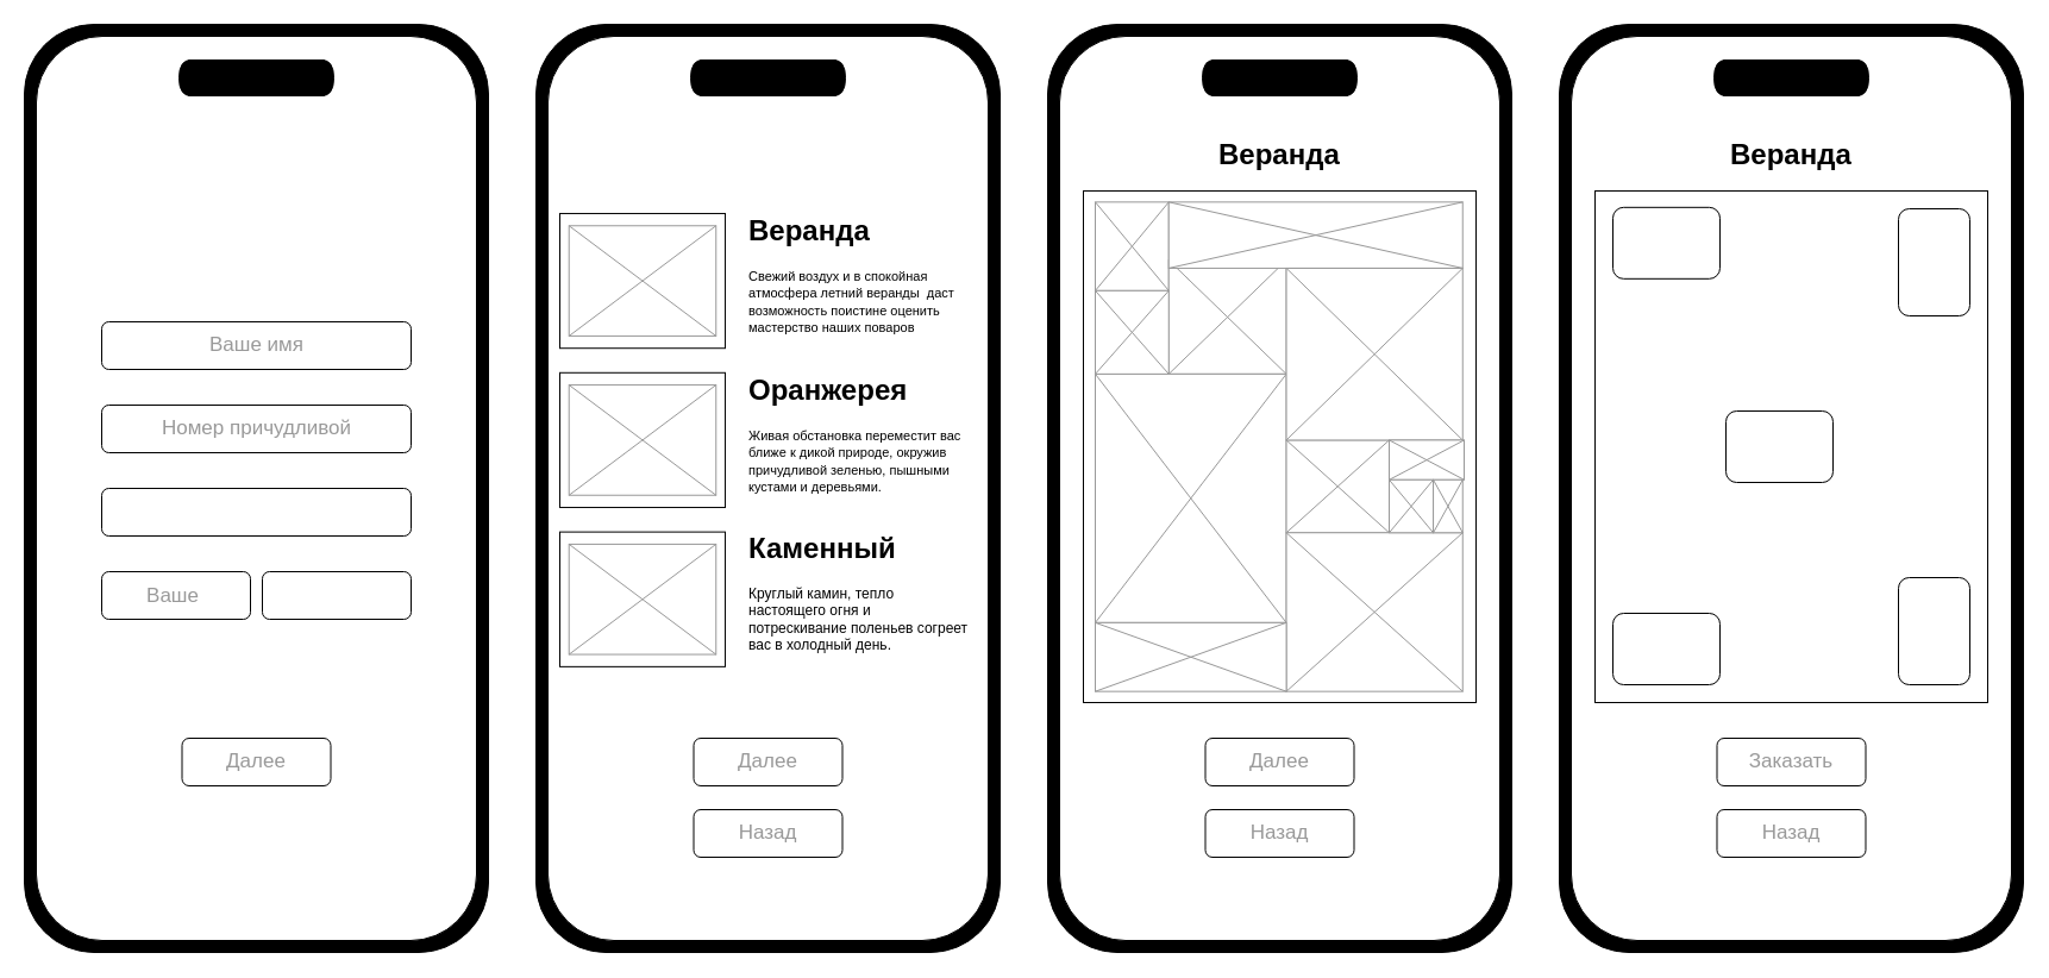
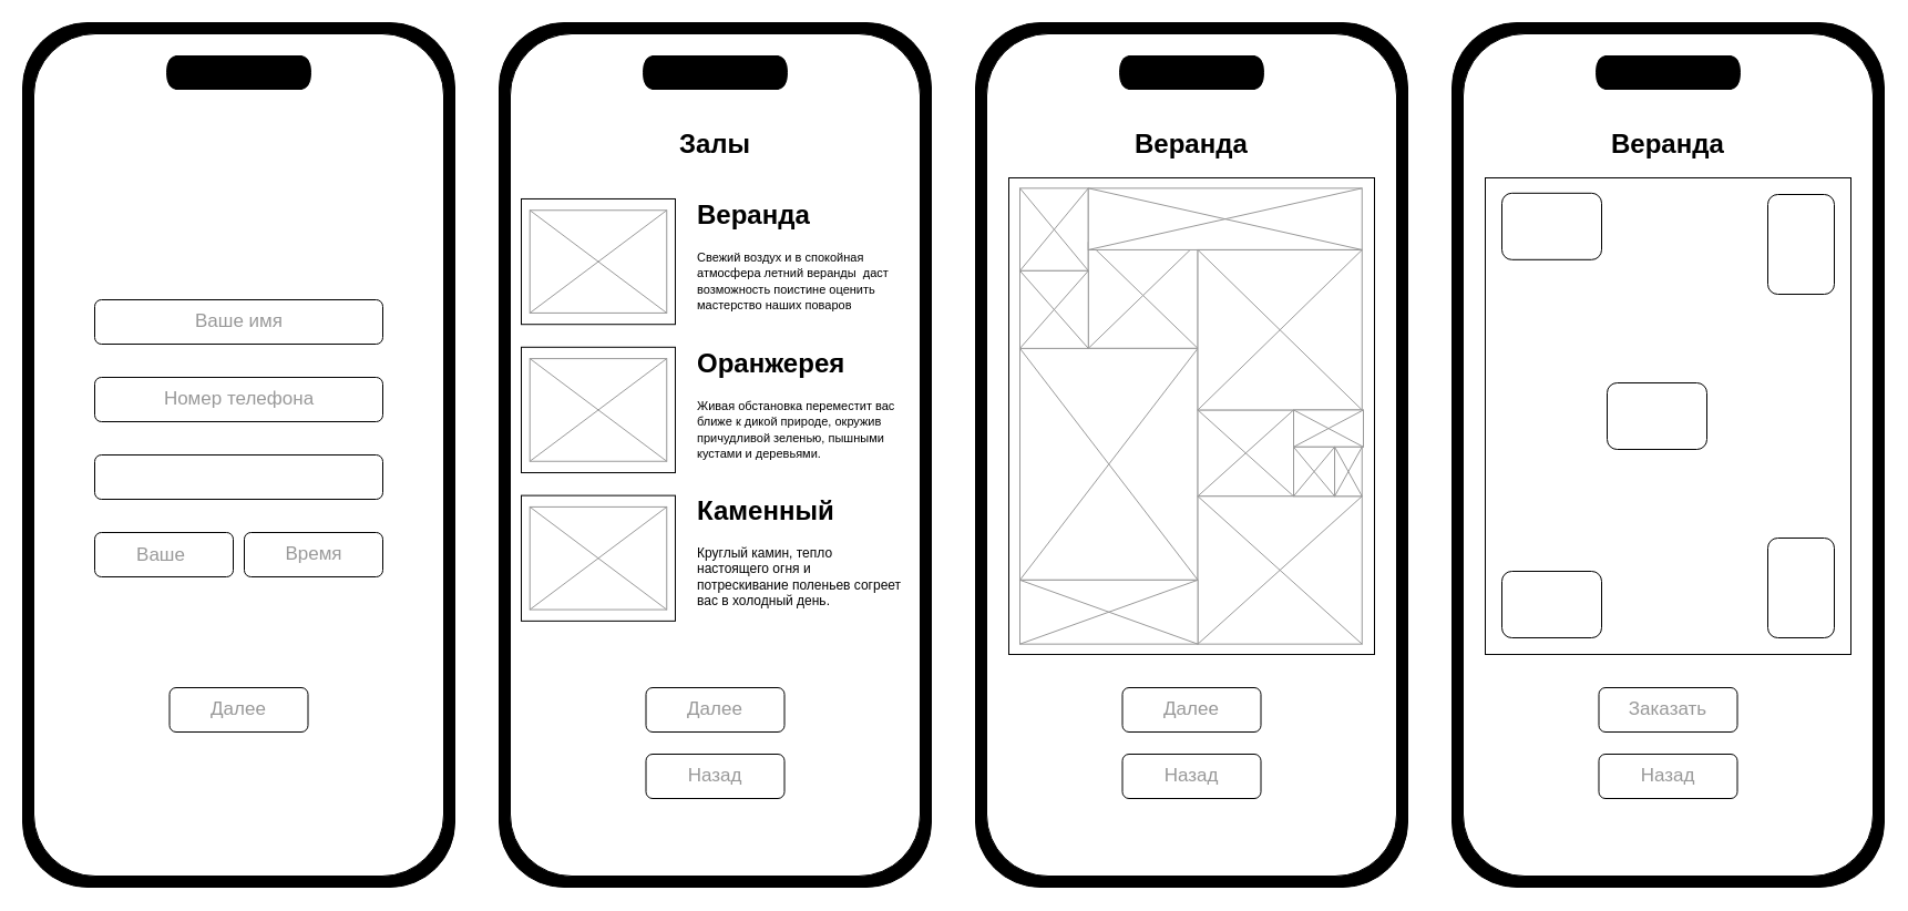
  <mxCell id="0" />
  <mxCell id="1" parent="0" />
  <mxCell id="2" value="" style="rounded=1;whiteSpace=wrap;html=1;strokeColor=#000000;fillColor=#000000;" parent="1" vertex="1"><mxGeometry x="20" y="20" width="390" height="780" as="geometry" /></mxCell>
  <mxCell id="3" value="" style="rounded=1;whiteSpace=wrap;html=1;" parent="1" vertex="1"><mxGeometry x="30" y="30" width="370" height="760" as="geometry" /></mxCell>
  <mxCell id="4" value="" style="rounded=1;whiteSpace=wrap;html=1;fillColor=#000000;" parent="1" vertex="1"><mxGeometry x="155" y="50" width="120" height="30" as="geometry" /></mxCell>
  <mxCell id="5" value="" style="shape=or;whiteSpace=wrap;html=1;fillColor=#000000;" parent="1" vertex="1"><mxGeometry x="270" y="50" width="10" height="30" as="geometry" /></mxCell>
  <mxCell id="6" value="" style="shape=or;whiteSpace=wrap;html=1;rotation=-180;fillColor=#000000;" parent="1" vertex="1"><mxGeometry x="150" y="50" width="10" height="30" as="geometry" /></mxCell>
  <mxCell id="7" value="" style="rounded=1;whiteSpace=wrap;html=1;" parent="1" vertex="1"><mxGeometry x="85" y="270" width="260" height="40" as="geometry" /></mxCell>
  <mxCell id="8" value="" style="rounded=1;whiteSpace=wrap;html=1;" parent="1" vertex="1"><mxGeometry x="85" y="340" width="260" height="40" as="geometry" /></mxCell>
  <mxCell id="9" value="" style="rounded=1;whiteSpace=wrap;html=1;" parent="1" vertex="1"><mxGeometry x="85" y="480" width="125" height="40" as="geometry" /></mxCell>
  <mxCell id="10" value="&lt;font color=&quot;#999999&quot; style=&quot;font-size: 17px;&quot;&gt;Ваше имя&lt;/font&gt;" style="text;html=1;strokeColor=none;fillColor=none;align=center;verticalAlign=middle;whiteSpace=wrap;rounded=0;" parent="1" vertex="1"><mxGeometry x="97.5" y="275" width="235" height="30" as="geometry" /></mxCell>
- <mxCell id="11" value="&lt;font color=&quot;#999999&quot;&gt;&lt;span style=&quot;font-size: 17px;&quot;&gt;Номер причудливой&lt;/span&gt;&lt;/font&gt;" style="text;html=1;strokeColor=none;fillColor=none;align=center;verticalAlign=middle;whiteSpace=wrap;rounded=0;" parent="1" vertex="1"><mxGeometry x="97.5" y="345" width="235" height="30" as="geometry" /></mxCell>
+ <mxCell id="11" value="&lt;font color=&quot;#999999&quot;&gt;&lt;span style=&quot;font-size: 17px;&quot;&gt;Номер телефона&lt;/span&gt;&lt;/font&gt;" style="text;html=1;strokeColor=none;fillColor=none;align=center;verticalAlign=middle;whiteSpace=wrap;rounded=0;" parent="1" vertex="1"><mxGeometry x="97.5" y="345" width="235" height="30" as="geometry" /></mxCell>
  <mxCell id="12" value="" style="rounded=1;whiteSpace=wrap;html=1;" parent="1" vertex="1"><mxGeometry x="85" y="410" width="260" height="40" as="geometry" /></mxCell>
  <mxCell id="13" value="" style="rounded=1;whiteSpace=wrap;html=1;" parent="1" vertex="1"><mxGeometry x="220" y="480" width="125" height="40" as="geometry" /></mxCell>
  <mxCell id="14" value="&lt;font color=&quot;#999999&quot;&gt;&lt;span style=&quot;font-size: 17px;&quot;&gt;Ваше&lt;/span&gt;&lt;/font&gt;" style="text;html=1;strokeColor=none;fillColor=none;align=center;verticalAlign=middle;whiteSpace=wrap;rounded=0;" parent="1" vertex="1"><mxGeometry x="90" y="486" width="110" height="30" as="geometry" /></mxCell>
+ <mxCell id="15" value="&lt;font color=&quot;#999999&quot;&gt;&lt;span style=&quot;font-size: 17px;&quot;&gt;Время&lt;/span&gt;&lt;/font&gt;" style="text;html=1;strokeColor=none;fillColor=none;align=center;verticalAlign=middle;whiteSpace=wrap;rounded=0;" parent="1" vertex="1"><mxGeometry x="227.5" y="485" width="110" height="30" as="geometry" /></mxCell>
  <mxCell id="16" value="" style="rounded=1;whiteSpace=wrap;html=1;" parent="1" vertex="1"><mxGeometry x="152.5" y="620" width="125" height="40" as="geometry" /></mxCell>
  <mxCell id="17" value="&lt;font color=&quot;#999999&quot;&gt;&lt;span style=&quot;font-size: 17px;&quot;&gt;Далее&lt;/span&gt;&lt;/font&gt;" style="text;html=1;strokeColor=none;fillColor=none;align=center;verticalAlign=middle;whiteSpace=wrap;rounded=0;" parent="1" vertex="1"><mxGeometry x="160" y="625" width="110" height="30" as="geometry" /></mxCell>
  <mxCell id="18" value="" style="rounded=1;whiteSpace=wrap;html=1;strokeColor=#000000;fillColor=#000000;" parent="1" vertex="1"><mxGeometry x="450" y="20" width="390" height="780" as="geometry" /></mxCell>
  <mxCell id="19" value="" style="rounded=1;whiteSpace=wrap;html=1;" parent="1" vertex="1"><mxGeometry x="460" y="30" width="370" height="760" as="geometry" /></mxCell>
  <mxCell id="20" value="" style="rounded=1;whiteSpace=wrap;html=1;fillColor=#000000;" parent="1" vertex="1"><mxGeometry x="585" y="50" width="120" height="30" as="geometry" /></mxCell>
  <mxCell id="21" value="" style="shape=or;whiteSpace=wrap;html=1;fillColor=#000000;" parent="1" vertex="1"><mxGeometry x="700" y="50" width="10" height="30" as="geometry" /></mxCell>
  <mxCell id="22" value="" style="shape=or;whiteSpace=wrap;html=1;rotation=-180;fillColor=#000000;" parent="1" vertex="1"><mxGeometry x="580" y="50" width="10" height="30" as="geometry" /></mxCell>
  <mxCell id="23" value="" style="rounded=1;whiteSpace=wrap;html=1;" parent="1" vertex="1"><mxGeometry x="582.5" y="620" width="125" height="40" as="geometry" /></mxCell>
  <mxCell id="24" value="&lt;font color=&quot;#999999&quot;&gt;&lt;span style=&quot;font-size: 17px;&quot;&gt;Далее&lt;/span&gt;&lt;/font&gt;" style="text;html=1;strokeColor=none;fillColor=none;align=center;verticalAlign=middle;whiteSpace=wrap;rounded=0;" parent="1" vertex="1"><mxGeometry x="590" y="625" width="110" height="30" as="geometry" /></mxCell>
  <mxCell id="25" value="" style="rounded=1;whiteSpace=wrap;html=1;strokeColor=#000000;fillColor=#000000;" parent="1" vertex="1"><mxGeometry x="880" y="20" width="390" height="780" as="geometry" /></mxCell>
  <mxCell id="26" value="" style="rounded=1;whiteSpace=wrap;html=1;" parent="1" vertex="1"><mxGeometry x="890" y="30" width="370" height="760" as="geometry" /></mxCell>
  <mxCell id="27" value="" style="rounded=1;whiteSpace=wrap;html=1;fillColor=#000000;" parent="1" vertex="1"><mxGeometry x="1015" y="50" width="120" height="30" as="geometry" /></mxCell>
  <mxCell id="28" value="" style="shape=or;whiteSpace=wrap;html=1;fillColor=#000000;" parent="1" vertex="1"><mxGeometry x="1130" y="50" width="10" height="30" as="geometry" /></mxCell>
  <mxCell id="29" value="" style="shape=or;whiteSpace=wrap;html=1;rotation=-180;fillColor=#000000;" parent="1" vertex="1"><mxGeometry x="1010" y="50" width="10" height="30" as="geometry" /></mxCell>
  <mxCell id="30" value="" style="rounded=1;whiteSpace=wrap;html=1;" parent="1" vertex="1"><mxGeometry x="1012.5" y="620" width="125" height="40" as="geometry" /></mxCell>
  <mxCell id="31" value="&lt;font color=&quot;#999999&quot;&gt;&lt;span style=&quot;font-size: 17px;&quot;&gt;Далее&lt;/span&gt;&lt;/font&gt;" style="text;html=1;strokeColor=none;fillColor=none;align=center;verticalAlign=middle;whiteSpace=wrap;rounded=0;" parent="1" vertex="1"><mxGeometry x="1020" y="625" width="110" height="30" as="geometry" /></mxCell>
  <mxCell id="32" value="" style="group" parent="1" vertex="1" connectable="0"><mxGeometry x="910" y="160" width="330" height="430" as="geometry" /></mxCell>
  <mxCell id="33" value="" style="rounded=0;whiteSpace=wrap;html=1;" parent="32" vertex="1"><mxGeometry width="330" height="430" as="geometry" /></mxCell>
  <mxCell id="34" value="" style="group" parent="32" vertex="1" connectable="0"><mxGeometry x="10" y="9.348" width="310" height="411.304" as="geometry" /></mxCell>
  <mxCell id="35" value="" style="verticalLabelPosition=bottom;shadow=0;dashed=0;align=center;html=1;verticalAlign=top;strokeWidth=1;shape=mxgraph.mockup.graphics.simpleIcon;strokeColor=#999999;" parent="34" vertex="1"><mxGeometry width="61.753" height="74.479" as="geometry" /></mxCell>
  <mxCell id="36" value="" style="verticalLabelPosition=bottom;shadow=0;dashed=0;align=center;html=1;verticalAlign=top;strokeWidth=1;shape=mxgraph.mockup.graphics.simpleIcon;strokeColor=#999999;" parent="34" vertex="1"><mxGeometry x="61.753" y="48.912" width="98.805" height="95.6" as="geometry" /></mxCell>
  <mxCell id="37" value="" style="verticalLabelPosition=bottom;shadow=0;dashed=0;align=center;html=1;verticalAlign=top;strokeWidth=1;shape=mxgraph.mockup.graphics.simpleIcon;strokeColor=#999999;" parent="34" vertex="1"><mxGeometry y="144.512" width="160.558" height="208.987" as="geometry" /></mxCell>
  <mxCell id="38" value="" style="verticalLabelPosition=bottom;shadow=0;dashed=0;align=center;html=1;verticalAlign=top;strokeWidth=1;shape=mxgraph.mockup.graphics.simpleIcon;strokeColor=#999999;" parent="34" vertex="1"><mxGeometry y="74.479" width="61.753" height="70.033" as="geometry" /></mxCell>
  <mxCell id="39" value="" style="verticalLabelPosition=bottom;shadow=0;dashed=0;align=center;html=1;verticalAlign=top;strokeWidth=1;shape=mxgraph.mockup.graphics.simpleIcon;strokeColor=#999999;" parent="34" vertex="1"><mxGeometry x="61.753" width="247.012" height="55.582" as="geometry" /></mxCell>
  <mxCell id="40" value="" style="verticalLabelPosition=bottom;shadow=0;dashed=0;align=center;html=1;verticalAlign=top;strokeWidth=1;shape=mxgraph.mockup.graphics.simpleIcon;strokeColor=#999999;" parent="34" vertex="1"><mxGeometry x="160.558" y="200.094" width="86.454" height="77.814" as="geometry" /></mxCell>
  <mxCell id="41" value="" style="verticalLabelPosition=bottom;shadow=0;dashed=0;align=center;html=1;verticalAlign=top;strokeWidth=1;shape=mxgraph.mockup.graphics.simpleIcon;strokeColor=#999999;" parent="34" vertex="1"><mxGeometry x="160.558" y="55.582" width="148.207" height="144.512" as="geometry" /></mxCell>
  <mxCell id="42" value="" style="verticalLabelPosition=bottom;shadow=0;dashed=0;align=center;html=1;verticalAlign=top;strokeWidth=1;shape=mxgraph.mockup.graphics.simpleIcon;strokeColor=#999999;" parent="34" vertex="1"><mxGeometry x="247.012" y="200.094" width="62.988" height="33.349" as="geometry" /></mxCell>
  <mxCell id="43" value="" style="verticalLabelPosition=bottom;shadow=0;dashed=0;align=center;html=1;verticalAlign=top;strokeWidth=1;shape=mxgraph.mockup.graphics.simpleIcon;strokeColor=#999999;" parent="34" vertex="1"><mxGeometry x="160.558" y="277.908" width="148.207" height="133.396" as="geometry" /></mxCell>
  <mxCell id="44" value="" style="verticalLabelPosition=bottom;shadow=0;dashed=0;align=center;html=1;verticalAlign=top;strokeWidth=1;shape=mxgraph.mockup.graphics.simpleIcon;strokeColor=#999999;" parent="34" vertex="1"><mxGeometry x="247.012" y="233.443" width="37.052" height="44.465" as="geometry" /></mxCell>
  <mxCell id="45" value="" style="verticalLabelPosition=bottom;shadow=0;dashed=0;align=center;html=1;verticalAlign=top;strokeWidth=1;shape=mxgraph.mockup.graphics.simpleIcon;strokeColor=#999999;" parent="34" vertex="1"><mxGeometry x="284.064" y="233.443" width="24.701" height="44.465" as="geometry" /></mxCell>
  <mxCell id="46" value="" style="verticalLabelPosition=bottom;shadow=0;dashed=0;align=center;html=1;verticalAlign=top;strokeWidth=1;shape=mxgraph.mockup.graphics.simpleIcon;strokeColor=#999999;" parent="34" vertex="1"><mxGeometry y="353.499" width="160.558" height="57.805" as="geometry" /></mxCell>
  <mxCell id="47" value="" style="group" parent="1" vertex="1" connectable="0"><mxGeometry x="470" y="173.82" width="350" height="391.18" as="geometry" /></mxCell>
  <mxCell id="48" value="&lt;h1 style=&quot;&quot;&gt;Веранда&lt;/h1&gt;&lt;font style=&quot;font-size: 11px;&quot;&gt;Свежий воздух и в спокойная атмосфера летний веранды&amp;nbsp; даст возможность поистине оценить мастерство наших поваров&lt;/font&gt;" style="text;html=1;strokeColor=none;fillColor=none;spacing=5;spacingTop=-20;whiteSpace=wrap;overflow=hidden;rounded=0;" parent="47" vertex="1"><mxGeometry x="154.412" width="195.588" height="123.531" as="geometry" /></mxCell>
  <mxCell id="49" value="&lt;h1&gt;Оранжерея&lt;/h1&gt;&lt;font style=&quot;font-size: 11px;&quot;&gt;Живая обстановка переместит вас ближе к дикой природе, окружив причудливой зеленью, пышными кустами и деревьями.&lt;/font&gt;&lt;p&gt;.&lt;/p&gt;" style="text;html=1;strokeColor=none;fillColor=none;spacing=5;spacingTop=-20;whiteSpace=wrap;overflow=hidden;rounded=0;" parent="47" vertex="1"><mxGeometry x="154.412" y="133.825" width="195.588" height="123.531" as="geometry" /></mxCell>
  <mxCell id="50" value="&lt;h1&gt;Каменный&lt;/h1&gt;&lt;p&gt;Круглый камин, тепло настоящего огня и потрескивание поленьев согреет вас в холодный день.&lt;/p&gt;" style="text;html=1;strokeColor=none;fillColor=none;spacing=5;spacingTop=-20;whiteSpace=wrap;overflow=hidden;rounded=0;" parent="47" vertex="1"><mxGeometry x="154.412" y="267.649" width="195.588" height="123.531" as="geometry" /></mxCell>
  <mxCell id="51" value="" style="group" parent="47" vertex="1" connectable="0"><mxGeometry y="5.147" width="138.971" height="113.236" as="geometry" /></mxCell>
  <mxCell id="52" value="" style="rounded=0;whiteSpace=wrap;html=1;" parent="51" vertex="1"><mxGeometry width="138.971" height="113.236" as="geometry" /></mxCell>
  <mxCell id="53" value="" style="verticalLabelPosition=bottom;shadow=0;dashed=0;align=center;html=1;verticalAlign=top;strokeWidth=1;shape=mxgraph.mockup.graphics.simpleIcon;strokeColor=#999999;" parent="51" vertex="1"><mxGeometry x="7.721" y="10.294" width="123.529" height="92.648" as="geometry" /></mxCell>
  <mxCell id="54" value="" style="group" parent="47" vertex="1" connectable="0"><mxGeometry y="138.972" width="138.971" height="113.236" as="geometry" /></mxCell>
  <mxCell id="55" value="" style="rounded=0;whiteSpace=wrap;html=1;" parent="54" vertex="1"><mxGeometry width="138.971" height="113.236" as="geometry" /></mxCell>
  <mxCell id="56" value="" style="verticalLabelPosition=bottom;shadow=0;dashed=0;align=center;html=1;verticalAlign=top;strokeWidth=1;shape=mxgraph.mockup.graphics.simpleIcon;strokeColor=#999999;" parent="54" vertex="1"><mxGeometry x="7.721" y="10.294" width="123.529" height="92.648" as="geometry" /></mxCell>
  <mxCell id="57" value="" style="group" parent="47" vertex="1" connectable="0"><mxGeometry y="272.797" width="138.971" height="113.236" as="geometry" /></mxCell>
  <mxCell id="58" value="" style="rounded=0;whiteSpace=wrap;html=1;" parent="57" vertex="1"><mxGeometry width="138.971" height="113.236" as="geometry" /></mxCell>
  <mxCell id="59" value="" style="verticalLabelPosition=bottom;shadow=0;dashed=0;align=center;html=1;verticalAlign=top;strokeWidth=1;shape=mxgraph.mockup.graphics.simpleIcon;strokeColor=#999999;" parent="57" vertex="1"><mxGeometry x="7.721" y="10.294" width="123.529" height="92.648" as="geometry" /></mxCell>
  <mxCell id="60" value="&lt;h1&gt;Веранда&lt;/h1&gt;" style="text;html=1;strokeColor=none;fillColor=none;spacing=5;spacingTop=-20;whiteSpace=wrap;overflow=hidden;rounded=0;" parent="1" vertex="1"><mxGeometry x="1019.23" y="109.998" width="111.53" height="39.35" as="geometry" /></mxCell>
+ <mxCell id="61" value="&lt;h1&gt;Залы&lt;/h1&gt;" style="text;html=1;strokeColor=none;fillColor=none;spacing=5;spacingTop=-20;whiteSpace=wrap;overflow=hidden;rounded=0;align=center;" parent="1" vertex="1"><mxGeometry x="605" y="110" width="80" height="43.82" as="geometry" /></mxCell>
  <mxCell id="62" value="" style="rounded=1;whiteSpace=wrap;html=1;strokeColor=#000000;fillColor=#000000;" parent="1" vertex="1"><mxGeometry x="1310" y="20" width="390" height="780" as="geometry" /></mxCell>
  <mxCell id="63" value="" style="rounded=1;whiteSpace=wrap;html=1;" parent="1" vertex="1"><mxGeometry x="1320" y="30" width="370" height="760" as="geometry" /></mxCell>
  <mxCell id="64" value="" style="rounded=1;whiteSpace=wrap;html=1;fillColor=#000000;" parent="1" vertex="1"><mxGeometry x="1445" y="50" width="120" height="30" as="geometry" /></mxCell>
  <mxCell id="65" value="" style="shape=or;whiteSpace=wrap;html=1;fillColor=#000000;" parent="1" vertex="1"><mxGeometry x="1560" y="50" width="10" height="30" as="geometry" /></mxCell>
  <mxCell id="66" value="" style="shape=or;whiteSpace=wrap;html=1;rotation=-180;fillColor=#000000;" parent="1" vertex="1"><mxGeometry x="1440" y="50" width="10" height="30" as="geometry" /></mxCell>
  <mxCell id="67" value="" style="rounded=1;whiteSpace=wrap;html=1;" parent="1" vertex="1"><mxGeometry x="1442.5" y="620" width="125" height="40" as="geometry" /></mxCell>
  <mxCell id="68" value="&lt;font color=&quot;#999999&quot;&gt;&lt;span style=&quot;font-size: 17px;&quot;&gt;Заказать&lt;/span&gt;&lt;/font&gt;" style="text;html=1;strokeColor=none;fillColor=none;align=center;verticalAlign=middle;whiteSpace=wrap;rounded=0;" parent="1" vertex="1"><mxGeometry x="1450" y="625" width="110" height="30" as="geometry" /></mxCell>
  <mxCell id="69" value="&lt;h1&gt;Веранда&lt;/h1&gt;" style="text;html=1;strokeColor=none;fillColor=none;spacing=5;spacingTop=-20;whiteSpace=wrap;overflow=hidden;rounded=0;" parent="1" vertex="1"><mxGeometry x="1449.23" y="109.998" width="111.53" height="39.35" as="geometry" /></mxCell>
  <mxCell id="70" value="" style="rounded=0;whiteSpace=wrap;html=1;" parent="1" vertex="1"><mxGeometry x="1340" y="160" width="330" height="430" as="geometry" /></mxCell>
  <mxCell id="71" value="" style="rounded=1;whiteSpace=wrap;html=1;" parent="1" vertex="1"><mxGeometry x="1355" y="173.82" width="90" height="60" as="geometry" /></mxCell>
  <mxCell id="72" value="" style="rounded=1;whiteSpace=wrap;html=1;" parent="1" vertex="1"><mxGeometry x="1355" y="515" width="90" height="60" as="geometry" /></mxCell>
  <mxCell id="73" value="" style="rounded=1;whiteSpace=wrap;html=1;rotation=90;" parent="1" vertex="1"><mxGeometry x="1580" y="190" width="90" height="60" as="geometry" /></mxCell>
  <mxCell id="74" value="" style="rounded=1;whiteSpace=wrap;html=1;rotation=90;" parent="1" vertex="1"><mxGeometry x="1580" y="500" width="90" height="60" as="geometry" /></mxCell>
  <mxCell id="75" value="" style="rounded=1;whiteSpace=wrap;html=1;rotation=-180;" parent="1" vertex="1"><mxGeometry x="1450" y="345" width="90" height="60" as="geometry" /></mxCell>
  <mxCell id="76" value="" style="rounded=1;whiteSpace=wrap;html=1;" vertex="1" parent="1"><mxGeometry x="1442.49" y="680" width="125" height="40" as="geometry" /></mxCell>
  <mxCell id="77" value="&lt;font color=&quot;#999999&quot;&gt;&lt;span style=&quot;font-size: 17px;&quot;&gt;Назад&lt;/span&gt;&lt;/font&gt;" style="text;html=1;strokeColor=none;fillColor=none;align=center;verticalAlign=middle;whiteSpace=wrap;rounded=0;" vertex="1" parent="1"><mxGeometry x="1449.99" y="685" width="110" height="30" as="geometry" /></mxCell>
  <mxCell id="78" value="" style="rounded=1;whiteSpace=wrap;html=1;" vertex="1" parent="1"><mxGeometry x="1012.5" y="680" width="125" height="40" as="geometry" /></mxCell>
  <mxCell id="79" value="&lt;font color=&quot;#999999&quot;&gt;&lt;span style=&quot;font-size: 17px;&quot;&gt;Назад&lt;/span&gt;&lt;/font&gt;" style="text;html=1;strokeColor=none;fillColor=none;align=center;verticalAlign=middle;whiteSpace=wrap;rounded=0;" vertex="1" parent="1"><mxGeometry x="1020" y="685" width="110" height="30" as="geometry" /></mxCell>
  <mxCell id="80" value="" style="rounded=1;whiteSpace=wrap;html=1;" vertex="1" parent="1"><mxGeometry x="582.5" y="680" width="125" height="40" as="geometry" /></mxCell>
  <mxCell id="81" value="&lt;font color=&quot;#999999&quot;&gt;&lt;span style=&quot;font-size: 17px;&quot;&gt;Назад&lt;/span&gt;&lt;/font&gt;" style="text;html=1;strokeColor=none;fillColor=none;align=center;verticalAlign=middle;whiteSpace=wrap;rounded=0;" vertex="1" parent="1"><mxGeometry x="590" y="687.5" width="110" height="25" as="geometry" /></mxCell>
